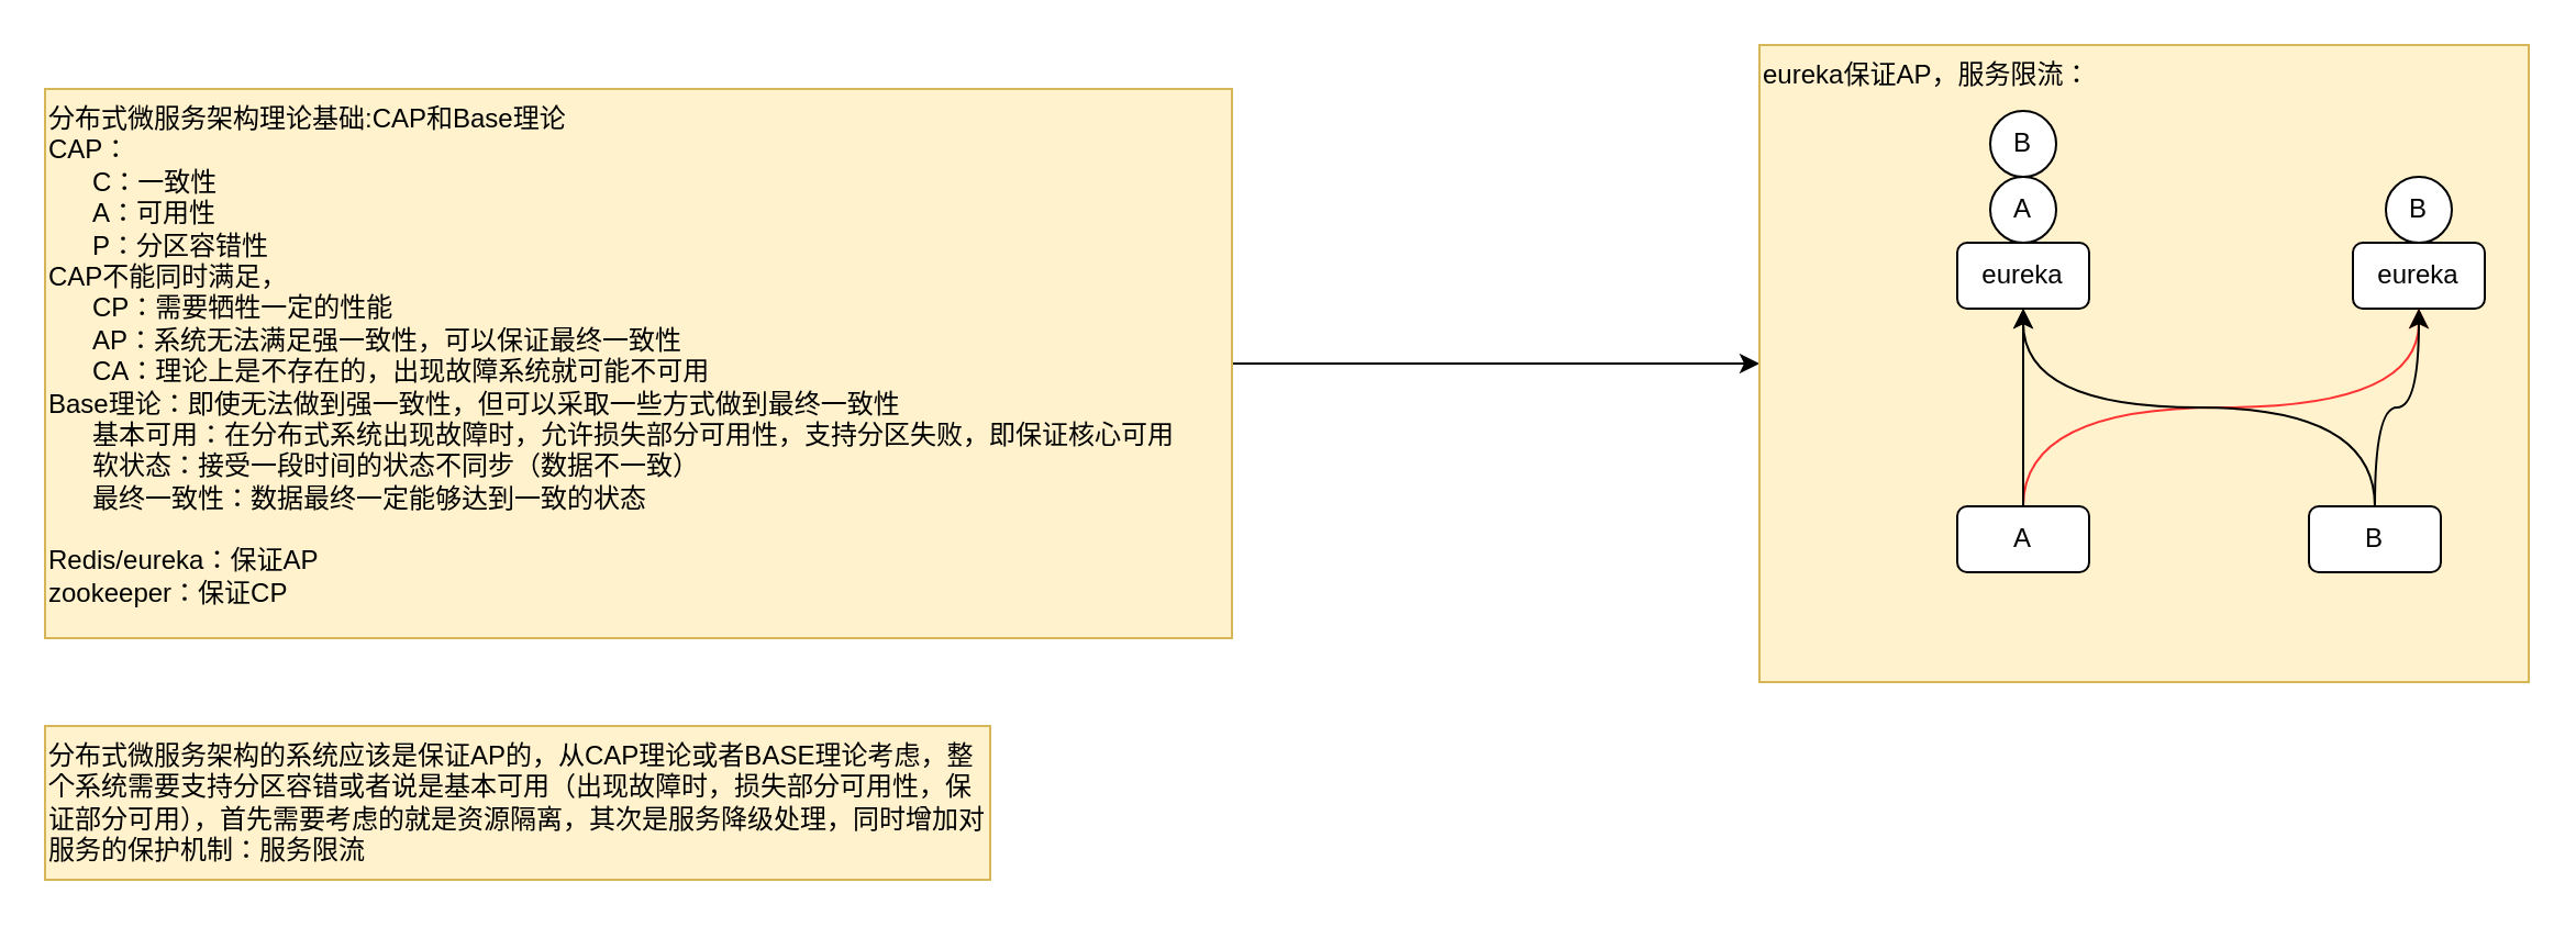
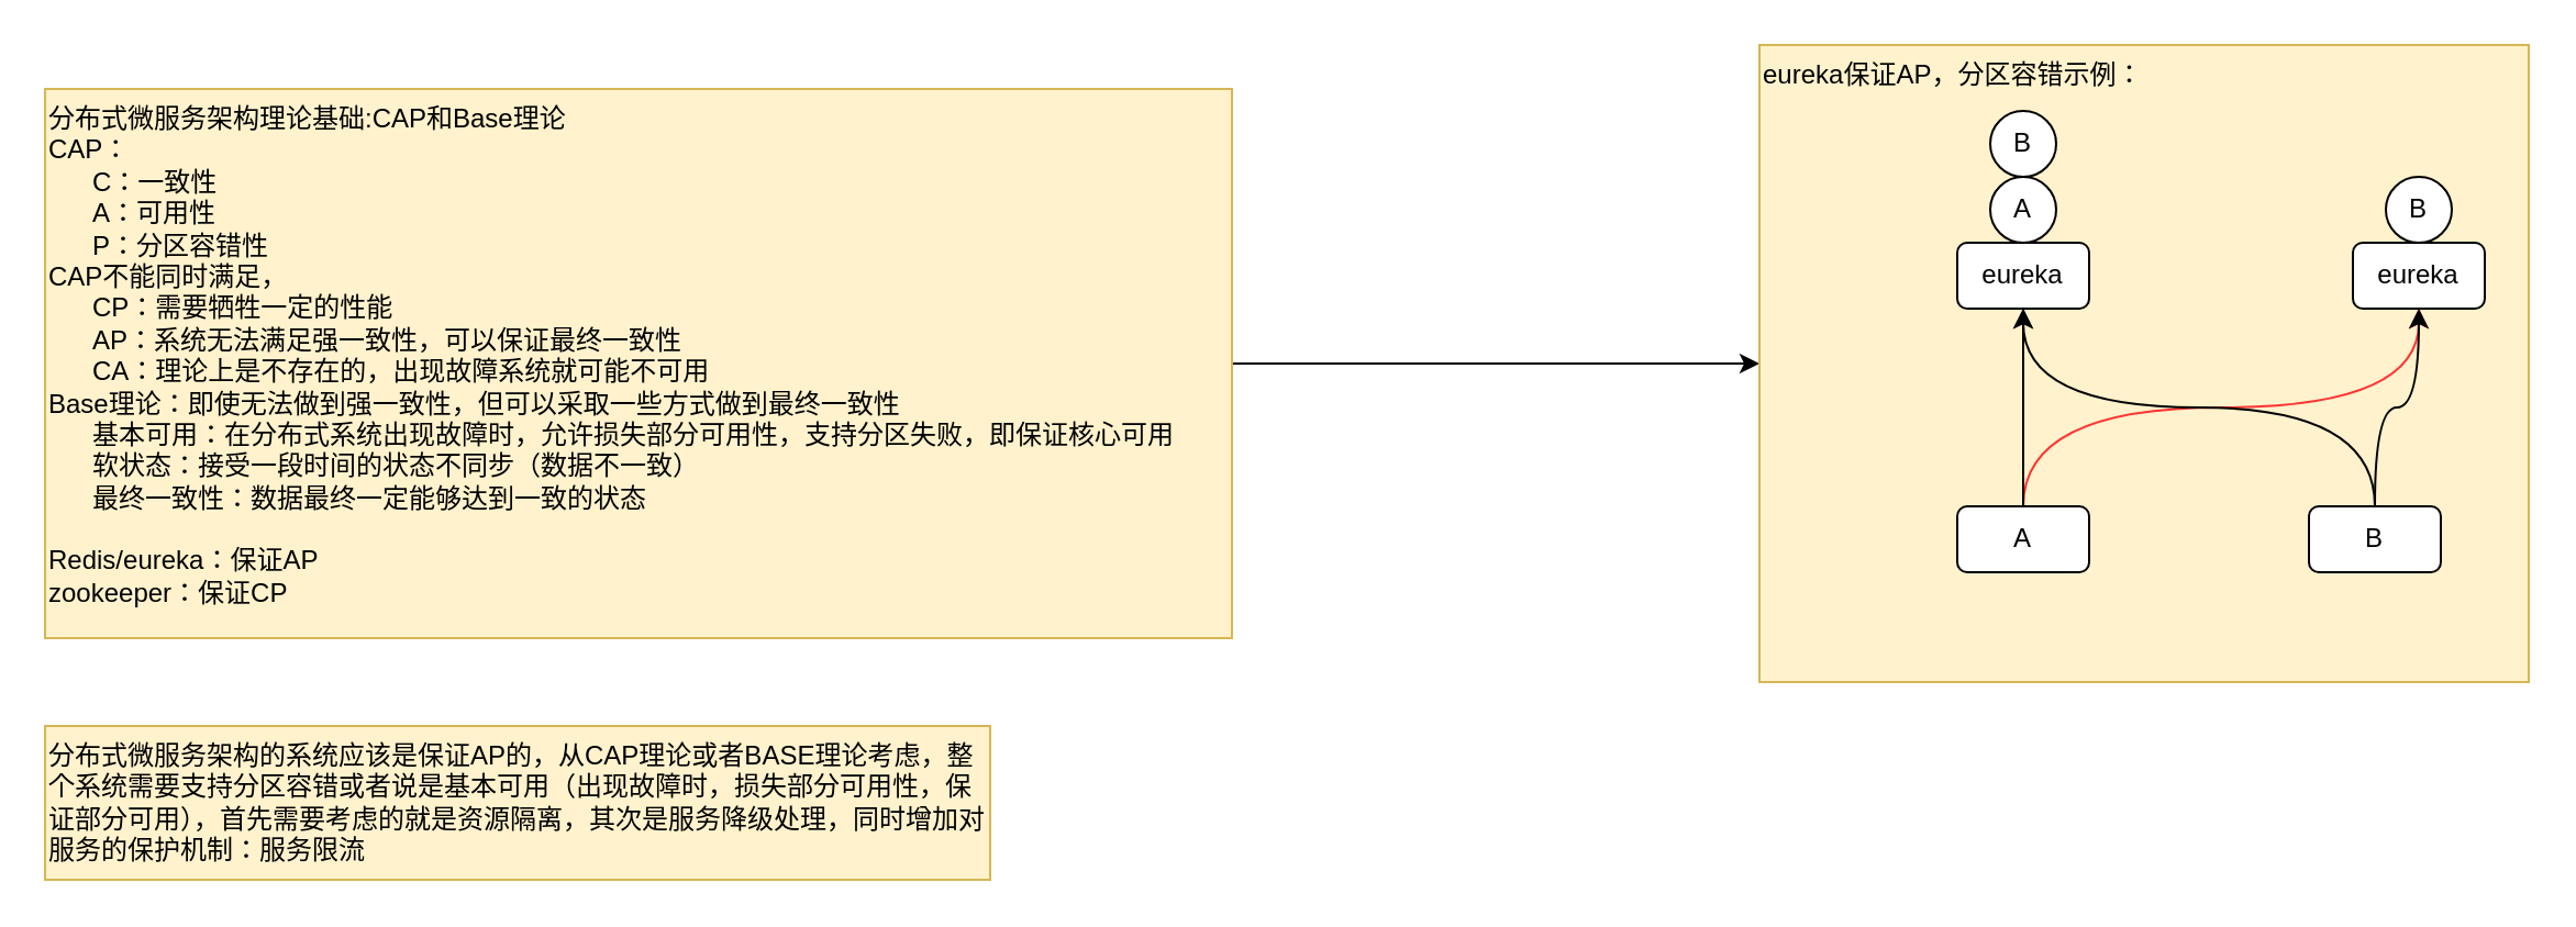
  <mxCell id="0" />
  <mxCell id="1" parent="0" />
  <mxCell id="2" value="" style="edgeStyle=orthogonalEdgeStyle;rounded=0;orthogonalLoop=1;jettySize=auto;html=1;" edge="1" parent="1" source="3" target="4"><mxGeometry relative="1" as="geometry" /></mxCell>
  <mxCell id="3" value="分布式微服务架构理论基础:CAP和Base理论&lt;br&gt;CAP：&lt;br&gt;&amp;nbsp; &amp;nbsp; &amp;nbsp; C：一致性&lt;br&gt;&amp;nbsp; &amp;nbsp; &amp;nbsp; A：可用性&lt;br&gt;&amp;nbsp; &amp;nbsp; &amp;nbsp; P：分区容错性&lt;br&gt;CAP不能同时满足，&lt;br&gt;&amp;nbsp; &amp;nbsp; &amp;nbsp; CP：需要牺牲一定的性能&lt;br&gt;&amp;nbsp; &amp;nbsp; &amp;nbsp; AP：系统无法满足强一致性，可以保证最终一致性&lt;br&gt;&amp;nbsp; &amp;nbsp; &amp;nbsp; CA：理论上是不存在的，出现故障系统就可能不可用&lt;br&gt;Base理论：即使无法做到强一致性，但可以采取一些方式做到最终一致性&lt;br&gt;&amp;nbsp; &amp;nbsp; &amp;nbsp; 基本可用：在分布式系统出现故障时，允许损失部分可用性，支持分区失败，即保证核心可用&lt;br&gt;&amp;nbsp; &amp;nbsp; &amp;nbsp; 软状态：接受一段时间的状态不同步（数据不一致）&lt;br&gt;&amp;nbsp; &amp;nbsp; &amp;nbsp; 最终一致性：数据最终一定能够达到一致的状态&lt;br&gt;&lt;br&gt;Redis/eureka：保证AP&lt;br&gt;zookeeper：保证CP" style="rounded=0;whiteSpace=wrap;html=1;fillColor=#fff2cc;strokeColor=#d6b656;align=left;verticalAlign=top;" vertex="1" parent="1"><mxGeometry x="20" y="40" width="540" height="250" as="geometry" /></mxCell>
- <mxCell id="4" value="eureka保证AP，服务限流：&lt;br&gt;" style="whiteSpace=wrap;html=1;rounded=0;align=left;verticalAlign=top;strokeColor=#d6b656;fillColor=#fff2cc;" vertex="1" parent="1"><mxGeometry x="800" y="20" width="350" height="290" as="geometry" /></mxCell>
+ <mxCell id="4" value="eureka保证AP，分区容错示例：&lt;br&gt;" style="whiteSpace=wrap;html=1;rounded=0;align=left;verticalAlign=top;strokeColor=#d6b656;fillColor=#fff2cc;" vertex="1" parent="1"><mxGeometry x="800" y="20" width="350" height="290" as="geometry" /></mxCell>
  <mxCell id="5" value="eureka" style="rounded=1;whiteSpace=wrap;html=1;align=center;" vertex="1" parent="1"><mxGeometry x="890" y="110" width="60" height="30" as="geometry" /></mxCell>
  <mxCell id="6" value="eureka" style="rounded=1;whiteSpace=wrap;html=1;align=center;" vertex="1" parent="1"><mxGeometry x="1070" y="110" width="60" height="30" as="geometry" /></mxCell>
  <mxCell id="7" value="A" style="rounded=1;whiteSpace=wrap;html=1;align=center;" vertex="1" parent="1"><mxGeometry x="890" y="230" width="60" height="30" as="geometry" /></mxCell>
  <mxCell id="8" value="B" style="rounded=1;whiteSpace=wrap;html=1;align=center;" vertex="1" parent="1"><mxGeometry x="1050" y="230" width="60" height="30" as="geometry" /></mxCell>
  <mxCell id="9" value="" style="endArrow=classic;html=1;entryX=0.5;entryY=1;entryDx=0;entryDy=0;exitX=0.5;exitY=0;exitDx=0;exitDy=0;edgeStyle=orthogonalEdgeStyle;curved=1;strokeColor=#FF3333;" edge="1" parent="1" source="7" target="6"><mxGeometry width="50" height="50" relative="1" as="geometry"><mxPoint x="860" y="220" as="sourcePoint" /><mxPoint x="910" y="170" as="targetPoint" /></mxGeometry></mxCell>
  <mxCell id="10" value="" style="endArrow=classic;html=1;entryX=0.5;entryY=1;entryDx=0;entryDy=0;exitX=0.5;exitY=0;exitDx=0;exitDy=0;edgeStyle=orthogonalEdgeStyle;curved=1;" edge="1" parent="1" source="7" target="5"><mxGeometry width="50" height="50" relative="1" as="geometry"><mxPoint x="870" y="250" as="sourcePoint" /><mxPoint x="1110" y="150" as="targetPoint" /></mxGeometry></mxCell>
  <mxCell id="11" value="" style="endArrow=classic;html=1;entryX=0.5;entryY=1;entryDx=0;entryDy=0;exitX=0.5;exitY=0;exitDx=0;exitDy=0;edgeStyle=orthogonalEdgeStyle;curved=1;" edge="1" parent="1" source="8" target="5"><mxGeometry width="50" height="50" relative="1" as="geometry"><mxPoint x="920" y="260" as="sourcePoint" /><mxPoint x="1110" y="150" as="targetPoint" /></mxGeometry></mxCell>
  <mxCell id="12" value="" style="endArrow=classic;html=1;entryX=0.5;entryY=1;entryDx=0;entryDy=0;exitX=0.5;exitY=0;exitDx=0;exitDy=0;edgeStyle=orthogonalEdgeStyle;curved=1;" edge="1" parent="1" source="8" target="6"><mxGeometry width="50" height="50" relative="1" as="geometry"><mxPoint x="920" y="260" as="sourcePoint" /><mxPoint x="1110" y="150" as="targetPoint" /></mxGeometry></mxCell>
  <mxCell id="13" value="A" style="ellipse;whiteSpace=wrap;html=1;aspect=fixed;fontColor=#000000;align=center;" vertex="1" parent="1"><mxGeometry x="905" y="80" width="30" height="30" as="geometry" /></mxCell>
  <mxCell id="14" value="B" style="ellipse;whiteSpace=wrap;html=1;aspect=fixed;fontColor=#000000;align=center;" vertex="1" parent="1"><mxGeometry x="905" y="50" width="30" height="30" as="geometry" /></mxCell>
  <mxCell id="15" value="B" style="ellipse;whiteSpace=wrap;html=1;aspect=fixed;fontColor=#000000;align=center;" vertex="1" parent="1"><mxGeometry x="1085" y="80" width="30" height="30" as="geometry" /></mxCell>
  <mxCell id="16" value="分布式微服务架构的系统应该是保证AP的，从CAP理论或者BASE理论考虑，整个系统需要支持分区容错或者说是基本可用（出现故障时，损失部分可用性，保证部分可用），首先需要考虑的就是资源隔离，其次是服务降级处理，同时增加对服务的保护机制：服务限流" style="rounded=0;whiteSpace=wrap;html=1;sketch=0;strokeColor=#d6b656;fillColor=#fff2cc;align=left;verticalAlign=top;" vertex="1" parent="1"><mxGeometry x="20" y="330" width="430" height="70" as="geometry" /></mxCell>
